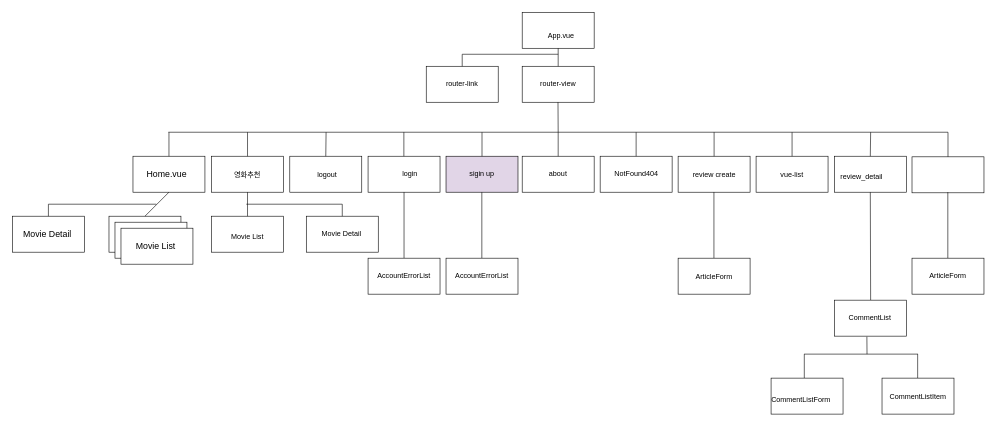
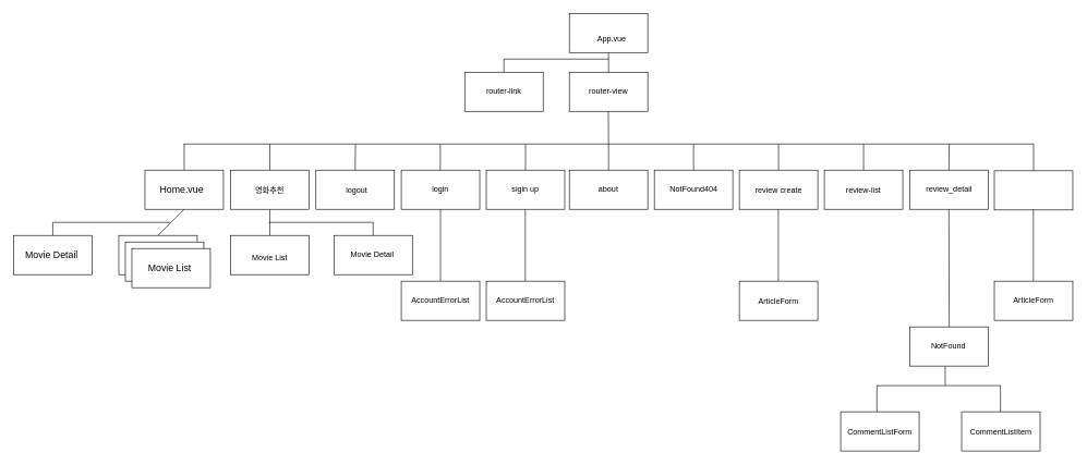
  <mxCell id="0" />
  <mxCell id="1" parent="0" />
  <mxCell id="2" value="" style="rounded=0;whiteSpace=wrap;html=1;" parent="1" vertex="1"><mxGeometry x="870" y="20" width="120" height="60" as="geometry" /></mxCell>
  <mxCell id="3" value="App.vue" style="text;html=1;strokeColor=none;fillColor=none;align=center;verticalAlign=middle;whiteSpace=wrap;rounded=0;" parent="1" vertex="1"><mxGeometry x="905" y="45" width="60" height="30" as="geometry" /></mxCell>
  <mxCell id="4" value="" style="rounded=0;whiteSpace=wrap;html=1;" parent="1" vertex="1"><mxGeometry x="870" y="110" width="120" height="60" as="geometry" /></mxCell>
  <mxCell id="5" value="" style="rounded=0;whiteSpace=wrap;html=1;" parent="1" vertex="1"><mxGeometry x="710" y="110" width="120" height="60" as="geometry" /></mxCell>
  <mxCell id="6" value="" style="endArrow=none;html=1;rounded=0;entryX=0.5;entryY=1;entryDx=0;entryDy=0;exitX=0.5;exitY=0;exitDx=0;exitDy=0;" parent="1" source="4" target="2" edge="1"><mxGeometry width="50" height="50" relative="1" as="geometry"><mxPoint x="930" y="100" as="sourcePoint" /><mxPoint x="970" y="280" as="targetPoint" /></mxGeometry></mxCell>
  <mxCell id="7" value="router-link" style="text;html=1;strokeColor=none;fillColor=none;align=center;verticalAlign=middle;whiteSpace=wrap;rounded=0;" parent="1" vertex="1"><mxGeometry x="740" y="125" width="60" height="30" as="geometry" /></mxCell>
  <mxCell id="8" value="router-view" style="text;html=1;strokeColor=none;fillColor=none;align=center;verticalAlign=middle;whiteSpace=wrap;rounded=0;" parent="1" vertex="1"><mxGeometry x="895" y="125" width="70" height="30" as="geometry" /></mxCell>
  <mxCell id="9" value="" style="endArrow=none;html=1;rounded=0;" parent="1" edge="1"><mxGeometry width="50" height="50" relative="1" as="geometry"><mxPoint x="770" y="110" as="sourcePoint" /><mxPoint x="770" y="90" as="targetPoint" /></mxGeometry></mxCell>
  <mxCell id="10" value="" style="endArrow=none;html=1;rounded=0;" parent="1" edge="1"><mxGeometry width="50" height="50" relative="1" as="geometry"><mxPoint x="770" y="90" as="sourcePoint" /><mxPoint x="930" y="90" as="targetPoint" /></mxGeometry></mxCell>
  <mxCell id="11" value="" style="rounded=0;whiteSpace=wrap;html=1;" parent="1" vertex="1"><mxGeometry x="221" y="260" width="120" height="60" as="geometry" /></mxCell>
  <mxCell id="12" value="" style="rounded=0;whiteSpace=wrap;html=1;" parent="1" vertex="1"><mxGeometry x="352" y="260" width="120" height="60" as="geometry" /></mxCell>
  <mxCell id="13" value="" style="rounded=0;whiteSpace=wrap;html=1;" parent="1" vertex="1"><mxGeometry x="482.5" y="260" width="120" height="60" as="geometry" /></mxCell>
  <mxCell id="14" value="" style="rounded=0;whiteSpace=wrap;html=1;" parent="1" vertex="1"><mxGeometry x="613" y="260" width="120" height="60" as="geometry" /></mxCell>
- <mxCell id="15" value="sigin up" style="rounded=0;whiteSpace=wrap;html=1;fillColor=#e1d5e7;" parent="1" vertex="1"><mxGeometry x="743" y="260" width="120" height="60" as="geometry" /></mxCell>
+ <mxCell id="15" value="sigin up" style="rounded=0;whiteSpace=wrap;html=1;" parent="1" vertex="1"><mxGeometry x="743" y="260" width="120" height="60" as="geometry" /></mxCell>
  <mxCell id="16" value="&lt;b style=&quot;font-weight: normal&quot; id=&quot;docs-internal-guid-cfbbd122-7fff-64bb-4929-3cb74b4debe6&quot;&gt;&lt;p dir=&quot;ltr&quot; style=&quot;line-height: 1.2 ; text-align: center ; margin-top: 0pt ; margin-bottom: 0pt&quot;&gt;&lt;span style=&quot;font-size: 11pt; font-family: arial; color: rgb(0, 0, 0); background-color: transparent; font-weight: 400; font-style: normal; font-variant: normal; text-decoration: none; vertical-align: baseline;&quot;&gt;Home.vue&lt;/span&gt;&lt;/p&gt;&lt;/b&gt;&lt;br class=&quot;Apple-interchange-newline&quot;&gt;" style="text;whiteSpace=wrap;html=1;" parent="1" vertex="1"><mxGeometry x="242" y="275" width="90" height="25" as="geometry" /></mxCell>
- <mxCell id="17" value="login" style="text;html=1;strokeColor=none;fillColor=none;align=center;verticalAlign=middle;whiteSpace=wrap;rounded=0;" parent="1" vertex="1"><mxGeometry x="648" y="275" width="70" height="30" as="geometry" /></mxCell>
+ <mxCell id="17" value="login" style="text;html=1;strokeColor=none;fillColor=none;align=center;verticalAlign=middle;whiteSpace=wrap;rounded=0;" parent="1" vertex="1"><mxGeometry x="638" y="275" width="70" height="30" as="geometry" /></mxCell>
  <mxCell id="18" value="" style="rounded=0;whiteSpace=wrap;html=1;" parent="1" vertex="1"><mxGeometry x="181" y="360" width="120" height="60" as="geometry" /></mxCell>
  <mxCell id="19" value="" style="rounded=0;whiteSpace=wrap;html=1;" parent="1" vertex="1"><mxGeometry x="191" y="370" width="120" height="60" as="geometry" /></mxCell>
  <mxCell id="20" value="" style="rounded=0;whiteSpace=wrap;html=1;" parent="1" vertex="1"><mxGeometry x="201" y="380" width="120" height="60" as="geometry" /></mxCell>
  <mxCell id="21" value="&lt;b style=&quot;font-weight: normal&quot; id=&quot;docs-internal-guid-cfbbd122-7fff-64bb-4929-3cb74b4debe6&quot;&gt;&lt;p dir=&quot;ltr&quot; style=&quot;line-height: 1.2 ; text-align: center ; margin-top: 0pt ; margin-bottom: 0pt&quot;&gt;&lt;font face=&quot;arial&quot;&gt;&lt;span style=&quot;font-size: 14.667px&quot;&gt;Movie List&lt;/span&gt;&lt;/font&gt;&lt;/p&gt;&lt;/b&gt;" style="text;whiteSpace=wrap;html=1;" parent="1" vertex="1"><mxGeometry x="224" y="395" width="90" height="25" as="geometry" /></mxCell>
  <mxCell id="22" value="" style="rounded=0;whiteSpace=wrap;html=1;" parent="1" vertex="1"><mxGeometry x="20" y="360" width="120" height="60" as="geometry" /></mxCell>
  <mxCell id="23" value="&lt;b style=&quot;font-weight: normal&quot; id=&quot;docs-internal-guid-cfbbd122-7fff-64bb-4929-3cb74b4debe6&quot;&gt;&lt;p dir=&quot;ltr&quot; style=&quot;line-height: 1.2 ; text-align: center ; margin-top: 0pt ; margin-bottom: 0pt&quot;&gt;&lt;font face=&quot;arial&quot;&gt;&lt;span style=&quot;font-size: 14.667px&quot;&gt;Movie Detail&lt;/span&gt;&lt;/font&gt;&lt;/p&gt;&lt;/b&gt;" style="text;whiteSpace=wrap;html=1;" parent="1" vertex="1"><mxGeometry x="36" y="375" width="90" height="50" as="geometry" /></mxCell>
  <mxCell id="24" value="" style="endArrow=none;html=1;rounded=0;exitX=0.5;exitY=0;exitDx=0;exitDy=0;entryX=0.5;entryY=1;entryDx=0;entryDy=0;" parent="1" source="18" target="11" edge="1"><mxGeometry width="50" height="50" relative="1" as="geometry"><mxPoint x="320" y="370" as="sourcePoint" /><mxPoint x="370" y="320" as="targetPoint" /></mxGeometry></mxCell>
  <mxCell id="25" value="" style="endArrow=none;html=1;rounded=0;exitX=0.5;exitY=0;exitDx=0;exitDy=0;" parent="1" source="22" edge="1"><mxGeometry width="50" height="50" relative="1" as="geometry"><mxPoint x="251" y="370" as="sourcePoint" /><mxPoint x="80" y="340" as="targetPoint" /></mxGeometry></mxCell>
  <mxCell id="26" value="" style="rounded=0;whiteSpace=wrap;html=1;" parent="1" vertex="1"><mxGeometry x="870" y="260" width="120" height="60" as="geometry" /></mxCell>
  <mxCell id="27" value="about" style="text;html=1;strokeColor=none;fillColor=none;align=center;verticalAlign=middle;whiteSpace=wrap;rounded=0;" parent="1" vertex="1"><mxGeometry x="895" y="275" width="70" height="30" as="geometry" /></mxCell>
  <mxCell id="28" value="" style="rounded=0;whiteSpace=wrap;html=1;" parent="1" vertex="1"><mxGeometry x="1000" y="260" width="120" height="60" as="geometry" /></mxCell>
  <mxCell id="29" value="NotFound404" style="text;html=1;strokeColor=none;fillColor=none;align=center;verticalAlign=middle;whiteSpace=wrap;rounded=0;" parent="1" vertex="1"><mxGeometry x="1017.5" y="275" width="85" height="30" as="geometry" /></mxCell>
  <mxCell id="30" value="" style="endArrow=none;html=1;rounded=0;entryX=0.5;entryY=0;entryDx=0;entryDy=0;" parent="1" target="15" edge="1"><mxGeometry width="50" height="50" relative="1" as="geometry"><mxPoint x="803" y="220" as="sourcePoint" /><mxPoint x="660" y="320" as="targetPoint" /></mxGeometry></mxCell>
  <mxCell id="31" value="" style="endArrow=none;html=1;rounded=0;entryX=0.5;entryY=0;entryDx=0;entryDy=0;" parent="1" target="26" edge="1"><mxGeometry width="50" height="50" relative="1" as="geometry"><mxPoint x="930" y="220" as="sourcePoint" /><mxPoint x="813" y="270" as="targetPoint" /></mxGeometry></mxCell>
  <mxCell id="32" value="" style="endArrow=none;html=1;rounded=0;entryX=0.5;entryY=0;entryDx=0;entryDy=0;" parent="1" target="28" edge="1"><mxGeometry width="50" height="50" relative="1" as="geometry"><mxPoint x="1060" y="220" as="sourcePoint" /><mxPoint x="823" y="280" as="targetPoint" /></mxGeometry></mxCell>
  <mxCell id="33" value="" style="endArrow=none;html=1;rounded=0;entryX=0.5;entryY=0;entryDx=0;entryDy=0;" parent="1" target="13" edge="1"><mxGeometry width="50" height="50" relative="1" as="geometry"><mxPoint x="543" y="220" as="sourcePoint" /><mxPoint x="813" y="270" as="targetPoint" /></mxGeometry></mxCell>
  <mxCell id="34" value="" style="endArrow=none;html=1;rounded=0;entryX=0.5;entryY=0;entryDx=0;entryDy=0;" parent="1" target="12" edge="1"><mxGeometry width="50" height="50" relative="1" as="geometry"><mxPoint x="412" y="220" as="sourcePoint" /><mxPoint x="552.5" y="270" as="targetPoint" /></mxGeometry></mxCell>
  <mxCell id="35" value="" style="endArrow=none;html=1;rounded=0;entryX=0.5;entryY=0;entryDx=0;entryDy=0;" parent="1" target="11" edge="1"><mxGeometry width="50" height="50" relative="1" as="geometry"><mxPoint x="281" y="220" as="sourcePoint" /><mxPoint x="422" y="270" as="targetPoint" /></mxGeometry></mxCell>
  <mxCell id="36" value="" style="endArrow=none;html=1;rounded=0;" parent="1" edge="1"><mxGeometry width="50" height="50" relative="1" as="geometry"><mxPoint x="280" y="220" as="sourcePoint" /><mxPoint x="1580" y="220" as="targetPoint" /></mxGeometry></mxCell>
  <mxCell id="37" value="" style="endArrow=none;html=1;rounded=0;" parent="1" edge="1"><mxGeometry width="50" height="50" relative="1" as="geometry"><mxPoint x="260" y="340" as="sourcePoint" /><mxPoint x="80" y="340" as="targetPoint" /></mxGeometry></mxCell>
  <mxCell id="38" value="logout" style="text;html=1;strokeColor=none;fillColor=none;align=center;verticalAlign=middle;whiteSpace=wrap;rounded=0;" parent="1" vertex="1"><mxGeometry x="510" y="276" width="70" height="30" as="geometry" /></mxCell>
  <mxCell id="39" value="영화추천" style="text;html=1;strokeColor=none;fillColor=none;align=center;verticalAlign=middle;whiteSpace=wrap;rounded=0;" parent="1" vertex="1"><mxGeometry x="377" y="276" width="70" height="30" as="geometry" /></mxCell>
  <mxCell id="40" value="" style="rounded=0;whiteSpace=wrap;html=1;" parent="1" vertex="1"><mxGeometry x="352" y="360" width="120" height="60" as="geometry" /></mxCell>
  <mxCell id="41" value="" style="endArrow=none;html=1;rounded=0;entryX=0.5;entryY=1;entryDx=0;entryDy=0;exitX=0.5;exitY=0;exitDx=0;exitDy=0;" parent="1" source="40" target="12" edge="1"><mxGeometry width="50" height="50" relative="1" as="geometry"><mxPoint x="640" y="370" as="sourcePoint" /><mxPoint x="690" y="320" as="targetPoint" /></mxGeometry></mxCell>
  <mxCell id="42" value="Movie List" style="text;html=1;strokeColor=none;fillColor=none;align=center;verticalAlign=middle;whiteSpace=wrap;rounded=0;" parent="1" vertex="1"><mxGeometry x="377" y="380" width="70" height="30" as="geometry" /></mxCell>
  <mxCell id="43" value="" style="rounded=0;whiteSpace=wrap;html=1;" parent="1" vertex="1"><mxGeometry x="510" y="360" width="120" height="60" as="geometry" /></mxCell>
  <mxCell id="44" value="" style="endArrow=none;html=1;rounded=0;exitX=0.5;exitY=0;exitDx=0;exitDy=0;" parent="1" source="43" edge="1"><mxGeometry width="50" height="50" relative="1" as="geometry"><mxPoint x="640" y="370" as="sourcePoint" /><mxPoint x="570" y="340" as="targetPoint" /></mxGeometry></mxCell>
  <mxCell id="45" value="" style="endArrow=none;html=1;rounded=0;" parent="1" edge="1"><mxGeometry width="50" height="50" relative="1" as="geometry"><mxPoint x="570" y="340" as="sourcePoint" /><mxPoint x="410" y="340" as="targetPoint" /></mxGeometry></mxCell>
  <mxCell id="46" value="Movie Detail" style="text;html=1;strokeColor=none;fillColor=none;align=center;verticalAlign=middle;whiteSpace=wrap;rounded=0;" parent="1" vertex="1"><mxGeometry x="534" y="377.5" width="70" height="25" as="geometry" /></mxCell>
  <mxCell id="47" value="" style="rounded=0;whiteSpace=wrap;html=1;" parent="1" vertex="1"><mxGeometry x="1130" y="260" width="120" height="60" as="geometry" /></mxCell>
  <mxCell id="48" value="" style="rounded=0;whiteSpace=wrap;html=1;" parent="1" vertex="1"><mxGeometry x="1260" y="260" width="120" height="60" as="geometry" /></mxCell>
  <mxCell id="49" value="" style="rounded=0;whiteSpace=wrap;html=1;" parent="1" vertex="1"><mxGeometry x="1390.5" y="260" width="120" height="60" as="geometry" /></mxCell>
  <mxCell id="50" value="review create" style="text;html=1;strokeColor=none;fillColor=none;align=center;verticalAlign=middle;whiteSpace=wrap;rounded=0;" parent="1" vertex="1"><mxGeometry x="1147.5" y="276" width="85" height="30" as="geometry" /></mxCell>
  <mxCell id="51" value="" style="rounded=0;whiteSpace=wrap;html=1;" parent="1" vertex="1"><mxGeometry x="1520" y="261" width="120" height="60" as="geometry" /></mxCell>
- <mxCell id="52" value="vue-list" style="text;html=1;strokeColor=none;fillColor=none;align=center;verticalAlign=middle;whiteSpace=wrap;rounded=0;" parent="1" vertex="1"><mxGeometry x="1285" y="276" width="70" height="30" as="geometry" /></mxCell>
- <mxCell id="53" value="review_detail" style="text;html=1;strokeColor=none;fillColor=none;align=center;verticalAlign=middle;whiteSpace=wrap;rounded=0;" parent="1" vertex="1"><mxGeometry x="1401" y="280" width="70" height="30" as="geometry" /></mxCell>
+ <mxCell id="52" value="review-list" style="text;html=1;strokeColor=none;fillColor=none;align=center;verticalAlign=middle;whiteSpace=wrap;rounded=0;" parent="1" vertex="1"><mxGeometry x="1285" y="276" width="70" height="30" as="geometry" /></mxCell>
+ <mxCell id="53" value="review_detail" style="text;html=1;strokeColor=none;fillColor=none;align=center;verticalAlign=middle;whiteSpace=wrap;rounded=0;" parent="1" vertex="1"><mxGeometry x="1416" y="275" width="70" height="30" as="geometry" /></mxCell>
  <mxCell id="54" value="" style="endArrow=none;html=1;rounded=0;entryX=0.5;entryY=0;entryDx=0;entryDy=0;" parent="1" target="47" edge="1"><mxGeometry width="50" height="50" relative="1" as="geometry"><mxPoint x="1190" y="220" as="sourcePoint" /><mxPoint x="860" y="260" as="targetPoint" /></mxGeometry></mxCell>
  <mxCell id="55" value="" style="endArrow=none;html=1;rounded=0;entryX=0.5;entryY=0;entryDx=0;entryDy=0;" parent="1" target="48" edge="1"><mxGeometry width="50" height="50" relative="1" as="geometry"><mxPoint x="1320" y="220" as="sourcePoint" /><mxPoint x="1200" y="270" as="targetPoint" /></mxGeometry></mxCell>
  <mxCell id="56" value="" style="endArrow=none;html=1;rounded=0;entryX=0.5;entryY=0;entryDx=0;entryDy=0;" parent="1" target="49" edge="1"><mxGeometry width="50" height="50" relative="1" as="geometry"><mxPoint x="1451" y="220" as="sourcePoint" /><mxPoint x="1330" y="270" as="targetPoint" /></mxGeometry></mxCell>
  <mxCell id="57" value="" style="endArrow=none;html=1;rounded=0;entryX=0.5;entryY=0;entryDx=0;entryDy=0;" parent="1" target="51" edge="1"><mxGeometry width="50" height="50" relative="1" as="geometry"><mxPoint x="1580" y="220" as="sourcePoint" /><mxPoint x="1460.5" y="270" as="targetPoint" /></mxGeometry></mxCell>
  <mxCell id="58" value="" style="endArrow=none;html=1;rounded=0;entryX=0.5;entryY=1;entryDx=0;entryDy=0;" parent="1" target="14" edge="1"><mxGeometry width="50" height="50" relative="1" as="geometry"><mxPoint x="673" y="430" as="sourcePoint" /><mxPoint x="1020" y="290" as="targetPoint" /></mxGeometry></mxCell>
  <mxCell id="59" value="" style="endArrow=none;html=1;rounded=0;entryX=0.5;entryY=1;entryDx=0;entryDy=0;" parent="1" edge="1"><mxGeometry width="50" height="50" relative="1" as="geometry"><mxPoint x="802.71" y="430" as="sourcePoint" /><mxPoint x="802.71" y="320" as="targetPoint" /></mxGeometry></mxCell>
  <mxCell id="60" value="" style="rounded=0;whiteSpace=wrap;html=1;" parent="1" vertex="1"><mxGeometry x="613" y="430" width="120" height="60" as="geometry" /></mxCell>
  <mxCell id="61" value="" style="rounded=0;whiteSpace=wrap;html=1;" parent="1" vertex="1"><mxGeometry x="743" y="430" width="120" height="60" as="geometry" /></mxCell>
  <mxCell id="62" value="AccountErrorList" style="text;html=1;strokeColor=none;fillColor=none;align=center;verticalAlign=middle;whiteSpace=wrap;rounded=0;" parent="1" vertex="1"><mxGeometry x="638" y="445" width="70" height="30" as="geometry" /></mxCell>
  <mxCell id="63" value="AccountErrorList" style="text;html=1;strokeColor=none;fillColor=none;align=center;verticalAlign=middle;whiteSpace=wrap;rounded=0;" parent="1" vertex="1"><mxGeometry x="768" y="445" width="70" height="30" as="geometry" /></mxCell>
  <mxCell id="64" value="" style="endArrow=none;html=1;rounded=0;entryX=0.5;entryY=1;entryDx=0;entryDy=0;" parent="1" edge="1"><mxGeometry width="50" height="50" relative="1" as="geometry"><mxPoint x="1189.71" y="430" as="sourcePoint" /><mxPoint x="1189.71" y="320" as="targetPoint" /></mxGeometry></mxCell>
  <mxCell id="65" value="" style="rounded=0;whiteSpace=wrap;html=1;" parent="1" vertex="1"><mxGeometry x="1130" y="430" width="120" height="60" as="geometry" /></mxCell>
  <mxCell id="66" value="" style="endArrow=none;html=1;rounded=0;entryX=0.5;entryY=1;entryDx=0;entryDy=0;" parent="1" edge="1"><mxGeometry width="50" height="50" relative="1" as="geometry"><mxPoint x="1579.71" y="430" as="sourcePoint" /><mxPoint x="1579.71" y="320" as="targetPoint" /></mxGeometry></mxCell>
  <mxCell id="67" value="" style="rounded=0;whiteSpace=wrap;html=1;" parent="1" vertex="1"><mxGeometry x="1520" y="430" width="120" height="60" as="geometry" /></mxCell>
  <mxCell id="68" value="ArticleForm" style="text;html=1;strokeColor=none;fillColor=none;align=center;verticalAlign=middle;whiteSpace=wrap;rounded=0;" parent="1" vertex="1"><mxGeometry x="1155" y="446" width="70" height="30" as="geometry" /></mxCell>
  <mxCell id="69" value="ArticleForm" style="text;html=1;strokeColor=none;fillColor=none;align=center;verticalAlign=middle;whiteSpace=wrap;rounded=0;" parent="1" vertex="1"><mxGeometry x="1545" y="444" width="70" height="30" as="geometry" /></mxCell>
  <mxCell id="70" value="" style="endArrow=none;html=1;rounded=0;entryX=0.5;entryY=1;entryDx=0;entryDy=0;" parent="1" target="49" edge="1"><mxGeometry width="50" height="50" relative="1" as="geometry"><mxPoint x="1451" y="500" as="sourcePoint" /><mxPoint x="1120" y="410" as="targetPoint" /></mxGeometry></mxCell>
  <mxCell id="71" value="" style="endArrow=none;html=1;rounded=0;" parent="1" edge="1"><mxGeometry width="50" height="50" relative="1" as="geometry"><mxPoint x="1340" y="590" as="sourcePoint" /><mxPoint x="1530" y="590" as="targetPoint" /></mxGeometry></mxCell>
  <mxCell id="72" value="" style="endArrow=none;html=1;rounded=0;" parent="1" edge="1"><mxGeometry width="50" height="50" relative="1" as="geometry"><mxPoint x="1340.41" y="630" as="sourcePoint" /><mxPoint x="1340.41" y="590" as="targetPoint" /></mxGeometry></mxCell>
  <mxCell id="73" value="" style="endArrow=none;html=1;rounded=0;" parent="1" edge="1"><mxGeometry width="50" height="50" relative="1" as="geometry"><mxPoint x="1529.41" y="590" as="sourcePoint" /><mxPoint x="1529.41" y="630" as="targetPoint" /></mxGeometry></mxCell>
  <mxCell id="74" value="" style="rounded=0;whiteSpace=wrap;html=1;" parent="1" vertex="1"><mxGeometry x="1285" y="630" width="120" height="60" as="geometry" /></mxCell>
- <mxCell id="75" value="CommentListForm" style="text;html=1;strokeColor=none;fillColor=none;align=center;verticalAlign=middle;whiteSpace=wrap;rounded=0;" parent="1" vertex="1"><mxGeometry x="1300" y="651" width="70" height="30" as="geometry" /></mxCell>
+ <mxCell id="75" value="CommentListForm" style="text;html=1;strokeColor=none;fillColor=none;align=center;verticalAlign=middle;whiteSpace=wrap;rounded=0;" parent="1" vertex="1"><mxGeometry x="1310" y="646" width="70" height="30" as="geometry" /></mxCell>
  <mxCell id="76" value="" style="rounded=0;whiteSpace=wrap;html=1;" parent="1" vertex="1"><mxGeometry x="1391" y="500" width="120" height="60" as="geometry" /></mxCell>
- <mxCell id="77" value="CommentList" style="text;html=1;strokeColor=none;fillColor=none;align=center;verticalAlign=middle;whiteSpace=wrap;rounded=0;" parent="1" vertex="1"><mxGeometry x="1415" y="515" width="70" height="30" as="geometry" /></mxCell>
+ <mxCell id="77" value="NotFound" style="text;html=1;strokeColor=none;fillColor=none;align=center;verticalAlign=middle;whiteSpace=wrap;rounded=0;" parent="1" vertex="1"><mxGeometry x="1415" y="515" width="70" height="30" as="geometry" /></mxCell>
  <mxCell id="78" value="" style="rounded=0;whiteSpace=wrap;html=1;" parent="1" vertex="1"><mxGeometry x="1470" y="630" width="120" height="60" as="geometry" /></mxCell>
  <mxCell id="79" value="CommentListItem" style="text;html=1;strokeColor=none;fillColor=none;align=center;verticalAlign=middle;whiteSpace=wrap;rounded=0;" parent="1" vertex="1"><mxGeometry x="1495" y="646" width="70" height="30" as="geometry" /></mxCell>
  <mxCell id="80" value="" style="endArrow=none;html=1;rounded=0;entryX=0.5;entryY=0;entryDx=0;entryDy=0;" parent="1" edge="1"><mxGeometry width="50" height="50" relative="1" as="geometry"><mxPoint x="672.71" y="220" as="sourcePoint" /><mxPoint x="672.71" y="260" as="targetPoint" /></mxGeometry></mxCell>
  <mxCell id="81" value="" style="endArrow=none;html=1;rounded=0;" parent="1" edge="1"><mxGeometry width="50" height="50" relative="1" as="geometry"><mxPoint x="929.71" y="170" as="sourcePoint" /><mxPoint x="930" y="220" as="targetPoint" /></mxGeometry></mxCell>
  <mxCell id="82" value="" style="endArrow=none;html=1;rounded=0;exitX=0.448;exitY=1.016;exitDx=0;exitDy=0;exitPerimeter=0;" edge="1" parent="1" source="76"><mxGeometry width="50" height="50" relative="1" as="geometry"><mxPoint x="1539.41" y="600" as="sourcePoint" /><mxPoint x="1445" y="590" as="targetPoint" /></mxGeometry></mxCell>
